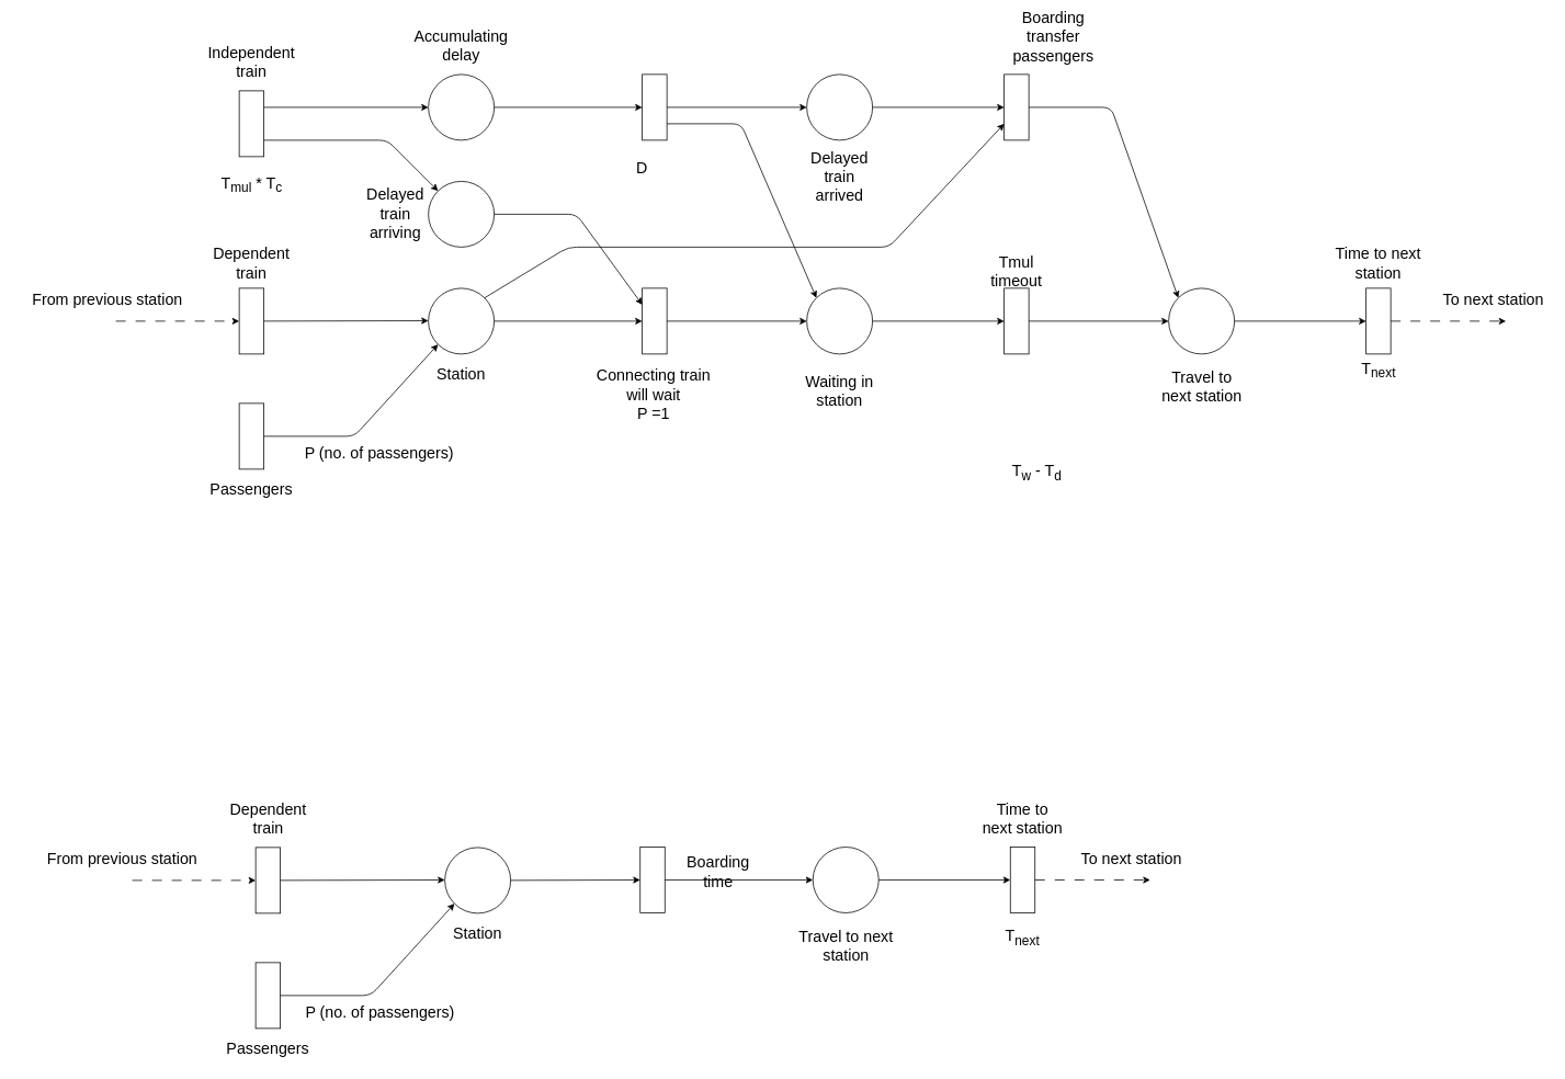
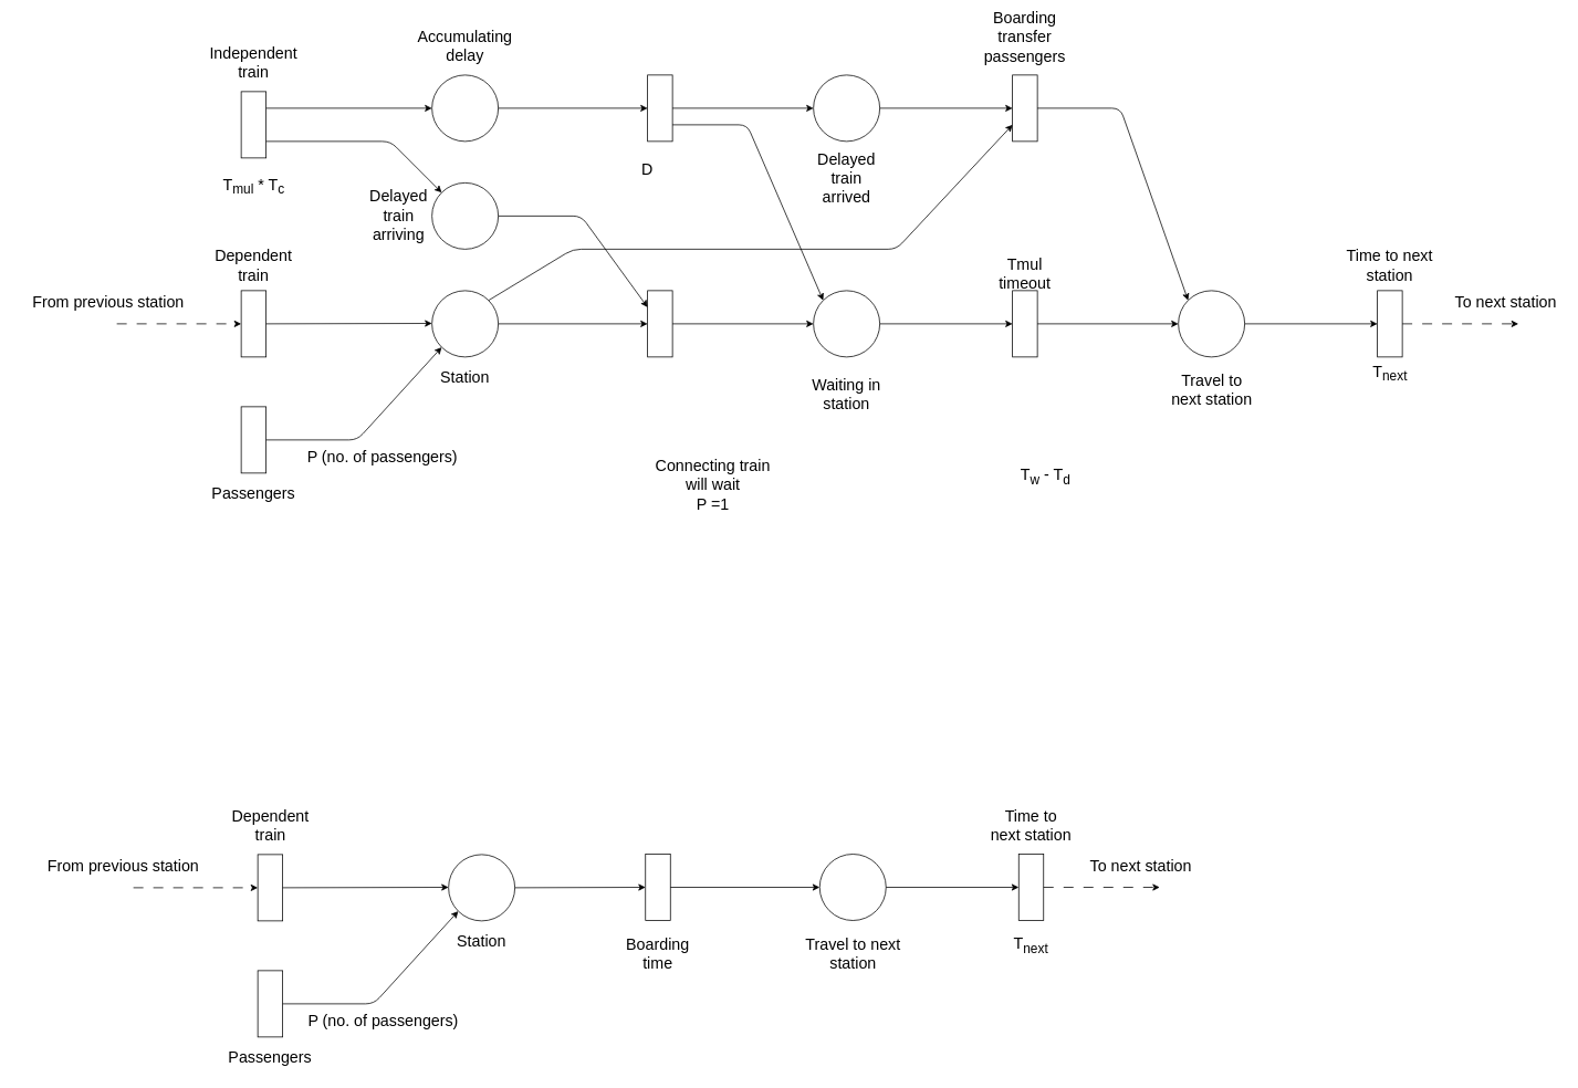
  <mxCell id="0" />
  <mxCell id="1" parent="0" />
  <mxCell id="2" value="" style="ellipse;whiteSpace=wrap;html=1;aspect=fixed;fontSize=19;" vertex="1" parent="1"><mxGeometry x="520" y="90" width="80" height="80" as="geometry" /></mxCell>
  <mxCell id="3" value="" style="ellipse;whiteSpace=wrap;html=1;aspect=fixed;fontSize=19;" vertex="1" parent="1"><mxGeometry x="520" y="220" width="80" height="80" as="geometry" /></mxCell>
  <mxCell id="4" value="" style="ellipse;whiteSpace=wrap;html=1;aspect=fixed;fontSize=19;" vertex="1" parent="1"><mxGeometry x="520" y="350" width="80" height="80" as="geometry" /></mxCell>
  <mxCell id="5" value="" style="rounded=0;whiteSpace=wrap;html=1;fontSize=19;" vertex="1" parent="1"><mxGeometry x="290" y="110" width="30" height="80" as="geometry" /></mxCell>
  <mxCell id="6" value="" style="endArrow=classic;html=1;rounded=1;exitX=1;exitY=0.25;exitDx=0;exitDy=0;entryX=0;entryY=0.5;entryDx=0;entryDy=0;curved=0;fontSize=19;" edge="1" parent="1" source="5" target="2"><mxGeometry width="50" height="50" relative="1" as="geometry"><mxPoint x="470" y="350" as="sourcePoint" /><mxPoint x="520" y="300" as="targetPoint" /></mxGeometry></mxCell>
  <mxCell id="7" value="" style="endArrow=classic;html=1;rounded=1;exitX=1;exitY=0.75;exitDx=0;exitDy=0;entryX=0;entryY=0;entryDx=0;entryDy=0;curved=0;fontSize=19;" edge="1" parent="1" source="5" target="3"><mxGeometry width="50" height="50" relative="1" as="geometry"><mxPoint x="270" y="189" as="sourcePoint" /><mxPoint x="540" y="189" as="targetPoint" /><Array as="points"><mxPoint x="470" y="170" /></Array></mxGeometry></mxCell>
  <mxCell id="8" value="" style="rounded=0;whiteSpace=wrap;html=1;fontSize=19;" vertex="1" parent="1"><mxGeometry x="290" y="350" width="30" height="80" as="geometry" /></mxCell>
  <mxCell id="9" value="" style="endArrow=classic;html=1;rounded=1;exitX=1;exitY=0.5;exitDx=0;exitDy=0;entryX=0;entryY=0.5;entryDx=0;entryDy=0;curved=0;fontSize=19;" edge="1" parent="1" source="8"><mxGeometry width="50" height="50" relative="1" as="geometry"><mxPoint x="250" y="389.5" as="sourcePoint" /><mxPoint x="520" y="389.5" as="targetPoint" /></mxGeometry></mxCell>
  <mxCell id="10" value="" style="rounded=0;whiteSpace=wrap;html=1;fontSize=19;" vertex="1" parent="1"><mxGeometry x="290" y="490" width="30" height="80" as="geometry" /></mxCell>
  <mxCell id="11" value="" style="endArrow=classic;html=1;rounded=1;exitX=1;exitY=0.5;exitDx=0;exitDy=0;entryX=0;entryY=1;entryDx=0;entryDy=0;curved=0;fontSize=19;" edge="1" parent="1" source="10" target="4"><mxGeometry width="50" height="50" relative="1" as="geometry"><mxPoint x="310" y="540" as="sourcePoint" /><mxPoint x="580" y="540" as="targetPoint" /><Array as="points"><mxPoint x="430" y="530" /></Array></mxGeometry></mxCell>
  <mxCell id="12" value="P (no. of passengers)" style="edgeLabel;html=1;align=center;verticalAlign=middle;resizable=0;points=[];fontSize=19;" vertex="1" connectable="0" parent="11"><mxGeometry x="-0.108" relative="1" as="geometry"><mxPoint x="25" y="25" as="offset" /></mxGeometry></mxCell>
  <mxCell id="13" value="" style="rounded=0;whiteSpace=wrap;html=1;fontSize=19;" vertex="1" parent="1"><mxGeometry x="780" y="90" width="30" height="80" as="geometry" /></mxCell>
  <mxCell id="14" value="" style="endArrow=classic;html=1;rounded=1;exitX=1;exitY=0.5;exitDx=0;exitDy=0;entryX=0;entryY=0.5;entryDx=0;entryDy=0;curved=0;fontSize=19;" edge="1" parent="1" source="2" target="13"><mxGeometry width="50" height="50" relative="1" as="geometry"><mxPoint x="610" y="210" as="sourcePoint" /><mxPoint x="880" y="210" as="targetPoint" /></mxGeometry></mxCell>
  <mxCell id="15" value="" style="rounded=0;whiteSpace=wrap;html=1;fontSize=19;" vertex="1" parent="1"><mxGeometry x="780" y="350" width="30" height="80" as="geometry" /></mxCell>
  <mxCell id="16" value="" style="endArrow=classic;html=1;rounded=1;exitX=1;exitY=0.5;exitDx=0;exitDy=0;entryX=0;entryY=0.25;entryDx=0;entryDy=0;curved=0;fontSize=19;" edge="1" parent="1" source="3" target="15"><mxGeometry width="50" height="50" relative="1" as="geometry"><mxPoint x="630" y="260" as="sourcePoint" /><mxPoint x="912" y="322" as="targetPoint" /><Array as="points"><mxPoint x="700" y="260" /></Array></mxGeometry></mxCell>
  <mxCell id="17" value="" style="endArrow=classic;html=1;rounded=1;exitX=1;exitY=0.5;exitDx=0;exitDy=0;entryX=0;entryY=0.5;entryDx=0;entryDy=0;curved=0;fontSize=19;" edge="1" parent="1" source="4" target="15"><mxGeometry width="50" height="50" relative="1" as="geometry"><mxPoint x="600" y="470" as="sourcePoint" /><mxPoint x="870" y="470" as="targetPoint" /></mxGeometry></mxCell>
  <mxCell id="18" value="" style="ellipse;whiteSpace=wrap;html=1;aspect=fixed;fontSize=19;" vertex="1" parent="1"><mxGeometry x="980" y="350" width="80" height="80" as="geometry" /></mxCell>
  <mxCell id="19" value="" style="ellipse;whiteSpace=wrap;html=1;aspect=fixed;fontSize=19;" vertex="1" parent="1"><mxGeometry x="980" y="90" width="80" height="80" as="geometry" /></mxCell>
  <mxCell id="20" value="" style="rounded=0;whiteSpace=wrap;html=1;fontSize=19;" vertex="1" parent="1"><mxGeometry x="1220" y="90" width="30" height="80" as="geometry" /></mxCell>
  <mxCell id="21" value="" style="rounded=0;whiteSpace=wrap;html=1;fontSize=19;" vertex="1" parent="1"><mxGeometry x="1220" y="350" width="30" height="80" as="geometry" /></mxCell>
  <mxCell id="22" value="" style="ellipse;whiteSpace=wrap;html=1;aspect=fixed;fontSize=19;" vertex="1" parent="1"><mxGeometry x="1420" y="350" width="80" height="80" as="geometry" /></mxCell>
  <mxCell id="23" value="" style="rounded=0;whiteSpace=wrap;html=1;fontSize=19;" vertex="1" parent="1"><mxGeometry x="1660" y="350" width="30" height="80" as="geometry" /></mxCell>
  <mxCell id="24" value="" style="endArrow=classic;html=1;rounded=1;exitX=1;exitY=0.5;exitDx=0;exitDy=0;entryX=0;entryY=0.5;entryDx=0;entryDy=0;curved=0;fontSize=19;" edge="1" parent="1" source="13" target="19"><mxGeometry width="50" height="50" relative="1" as="geometry"><mxPoint x="840" y="180" as="sourcePoint" /><mxPoint x="1020" y="180" as="targetPoint" /></mxGeometry></mxCell>
  <mxCell id="25" value="" style="endArrow=classic;html=1;rounded=1;exitX=1;exitY=0.5;exitDx=0;exitDy=0;entryX=0;entryY=0.5;entryDx=0;entryDy=0;curved=0;fontSize=19;" edge="1" parent="1" source="19" target="20"><mxGeometry width="50" height="50" relative="1" as="geometry"><mxPoint x="1070" y="200" as="sourcePoint" /><mxPoint x="1250" y="200" as="targetPoint" /></mxGeometry></mxCell>
  <mxCell id="26" value="" style="endArrow=classic;html=1;rounded=1;exitX=1;exitY=0.75;exitDx=0;exitDy=0;entryX=0;entryY=0;entryDx=0;entryDy=0;curved=0;fontSize=19;" edge="1" parent="1" source="13" target="18"><mxGeometry width="50" height="50" relative="1" as="geometry"><mxPoint x="820" y="190" as="sourcePoint" /><mxPoint x="990" y="190" as="targetPoint" /><Array as="points"><mxPoint x="900" y="150" /></Array></mxGeometry></mxCell>
  <mxCell id="27" value="" style="endArrow=classic;html=1;rounded=1;exitX=1;exitY=0.5;exitDx=0;exitDy=0;entryX=0;entryY=0.5;entryDx=0;entryDy=0;curved=0;fontSize=19;" edge="1" parent="1" source="15" target="18"><mxGeometry width="50" height="50" relative="1" as="geometry"><mxPoint x="820" y="140" as="sourcePoint" /><mxPoint x="990" y="140" as="targetPoint" /></mxGeometry></mxCell>
  <mxCell id="28" value="" style="endArrow=classic;html=1;rounded=1;exitX=1;exitY=0.5;exitDx=0;exitDy=0;entryX=0;entryY=0.5;entryDx=0;entryDy=0;curved=0;fontSize=19;" edge="1" parent="1" source="18" target="21"><mxGeometry width="50" height="50" relative="1" as="geometry"><mxPoint x="1040" y="240" as="sourcePoint" /><mxPoint x="1200" y="240" as="targetPoint" /></mxGeometry></mxCell>
  <mxCell id="29" value="" style="endArrow=classic;html=1;rounded=1;exitX=1;exitY=0.5;exitDx=0;exitDy=0;entryX=0;entryY=0.5;entryDx=0;entryDy=0;curved=0;fontSize=19;" edge="1" parent="1" source="21" target="22"><mxGeometry width="50" height="50" relative="1" as="geometry"><mxPoint x="1080" y="150" as="sourcePoint" /><mxPoint x="1240" y="150" as="targetPoint" /></mxGeometry></mxCell>
  <mxCell id="30" value="" style="endArrow=classic;html=1;rounded=1;exitX=1;exitY=0.5;exitDx=0;exitDy=0;entryX=0;entryY=0;entryDx=0;entryDy=0;curved=0;fontSize=19;" edge="1" parent="1" source="20" target="22"><mxGeometry width="50" height="50" relative="1" as="geometry"><mxPoint x="1330" y="89" as="sourcePoint" /><mxPoint x="1500" y="89" as="targetPoint" /><Array as="points"><mxPoint x="1350" y="130" /></Array></mxGeometry></mxCell>
  <mxCell id="31" value="" style="endArrow=classic;html=1;rounded=1;exitX=1;exitY=0.5;exitDx=0;exitDy=0;entryX=0;entryY=0.5;entryDx=0;entryDy=0;curved=0;fontSize=19;" edge="1" parent="1" source="22" target="23"><mxGeometry width="50" height="50" relative="1" as="geometry"><mxPoint x="1270" y="410" as="sourcePoint" /><mxPoint x="1440" y="410" as="targetPoint" /></mxGeometry></mxCell>
  <mxCell id="32" value="" style="endArrow=classic;html=1;rounded=1;exitX=1;exitY=0;exitDx=0;exitDy=0;entryX=0;entryY=0.75;entryDx=0;entryDy=0;curved=0;fontSize=19;" edge="1" parent="1" source="4" target="20"><mxGeometry width="50" height="50" relative="1" as="geometry"><mxPoint x="640" y="480" as="sourcePoint" /><mxPoint x="820" y="480" as="targetPoint" /><Array as="points"><mxPoint x="690" y="300" /><mxPoint x="1080" y="300" /></Array></mxGeometry></mxCell>
  <mxCell id="33" value="Accumulating delay" style="text;html=1;align=center;verticalAlign=middle;whiteSpace=wrap;rounded=0;fontSize=19;" vertex="1" parent="1"><mxGeometry x="530" y="40" width="60" height="30" as="geometry" /></mxCell>
  <mxCell id="34" value="Independent train" style="text;html=1;align=center;verticalAlign=middle;whiteSpace=wrap;rounded=0;fontSize=19;" vertex="1" parent="1"><mxGeometry x="275" y="60" width="60" height="30" as="geometry" /></mxCell>
  <mxCell id="35" value="T&lt;sub&gt;mul&lt;/sub&gt; * T&lt;sub&gt;c&lt;/sub&gt;" style="text;html=1;align=center;verticalAlign=middle;whiteSpace=wrap;rounded=0;fontSize=19;" vertex="1" parent="1"><mxGeometry x="252.5" y="210" width="105" height="30" as="geometry" /></mxCell>
  <mxCell id="36" value="Delayed train arriving" style="text;html=1;align=center;verticalAlign=middle;whiteSpace=wrap;rounded=0;fontSize=19;" vertex="1" parent="1"><mxGeometry x="450" y="245" width="60" height="30" as="geometry" /></mxCell>
  <mxCell id="37" value="D" style="text;html=1;align=center;verticalAlign=middle;whiteSpace=wrap;rounded=0;fontSize=19;" vertex="1" parent="1"><mxGeometry x="750" y="190" width="60" height="30" as="geometry" /></mxCell>
  <mxCell id="38" value="Station" style="text;html=1;align=center;verticalAlign=middle;whiteSpace=wrap;rounded=0;fontSize=19;" vertex="1" parent="1"><mxGeometry x="530" y="440" width="60" height="30" as="geometry" /></mxCell>
  <mxCell id="39" value="Waiting in station" style="text;html=1;align=center;verticalAlign=middle;whiteSpace=wrap;rounded=0;fontSize=19;" vertex="1" parent="1"><mxGeometry x="975" y="460" width="90" height="30" as="geometry" /></mxCell>
- <mxCell id="40" value="&lt;div&gt;Connecting train will wait&lt;/div&gt;P =1" style="text;html=1;align=center;verticalAlign=middle;whiteSpace=wrap;rounded=0;fontSize=19;" vertex="1" parent="1"><mxGeometry x="720" y="450" width="147.5" height="60" as="geometry" /></mxCell>
+ <mxCell id="40" value="&lt;div&gt;Connecting train will wait&lt;/div&gt;P =1" style="text;html=1;align=center;verticalAlign=middle;whiteSpace=wrap;rounded=0;fontSize=19;" vertex="1" parent="1"><mxGeometry x="785" y="555" width="147.5" height="60" as="geometry" /></mxCell>
  <mxCell id="41" value="Delayed train arrived" style="text;html=1;align=center;verticalAlign=middle;whiteSpace=wrap;rounded=0;fontSize=19;" vertex="1" parent="1"><mxGeometry x="985" y="190" width="70" height="50" as="geometry" /></mxCell>
- <mxCell id="42" value="Boarding transfer passengers" style="text;html=1;align=center;verticalAlign=middle;whiteSpace=wrap;rounded=0;fontSize=19;" vertex="1" parent="1"><mxGeometry x="1225" y="20" width="110" height="50" as="geometry" /></mxCell>
+ <mxCell id="42" value="Boarding transfer passengers" style="text;html=1;align=center;verticalAlign=middle;whiteSpace=wrap;rounded=0;fontSize=19;" vertex="1" parent="1"><mxGeometry x="1180" y="20" width="110" height="50" as="geometry" /></mxCell>
  <mxCell id="43" value="Tmul timeout" style="text;html=1;align=center;verticalAlign=middle;whiteSpace=wrap;rounded=0;fontSize=19;" vertex="1" parent="1"><mxGeometry x="1180" y="310" width="110" height="40" as="geometry" /></mxCell>
  <mxCell id="44" value="T&lt;sub&gt;w&lt;/sub&gt; - T&lt;sub&gt;d&lt;/sub&gt;" style="text;html=1;align=center;verticalAlign=middle;whiteSpace=wrap;rounded=0;fontSize=19;" vertex="1" parent="1"><mxGeometry x="1205" y="555" width="110" height="40" as="geometry" /></mxCell>
  <mxCell id="45" value="Travel to next station" style="text;html=1;align=center;verticalAlign=middle;whiteSpace=wrap;rounded=0;fontSize=19;" vertex="1" parent="1"><mxGeometry x="1403.75" y="450" width="112.5" height="40" as="geometry" /></mxCell>
  <mxCell id="46" value="Time to next station" style="text;html=1;align=center;verticalAlign=middle;whiteSpace=wrap;rounded=0;fontSize=19;" vertex="1" parent="1"><mxGeometry x="1611.25" y="300" width="127.5" height="40" as="geometry" /></mxCell>
  <mxCell id="47" value="T&lt;sub&gt;next&lt;/sub&gt;" style="text;html=1;align=center;verticalAlign=middle;whiteSpace=wrap;rounded=0;fontSize=19;" vertex="1" parent="1"><mxGeometry x="1642.5" y="430" width="65" height="40" as="geometry" /></mxCell>
  <mxCell id="48" value="Dependent train" style="text;html=1;align=center;verticalAlign=middle;whiteSpace=wrap;rounded=0;fontSize=19;" vertex="1" parent="1"><mxGeometry x="275" y="305" width="60" height="30" as="geometry" /></mxCell>
  <mxCell id="49" value="Passengers" style="text;html=1;align=center;verticalAlign=middle;whiteSpace=wrap;rounded=0;fontSize=19;" vertex="1" parent="1"><mxGeometry x="275" y="580" width="60" height="30" as="geometry" /></mxCell>
  <mxCell id="50" value="" style="endArrow=classic;html=1;rounded=0;entryX=0;entryY=0.5;entryDx=0;entryDy=0;dashed=1;dashPattern=12 12;fontSize=19;" edge="1" parent="1" target="8"><mxGeometry width="50" height="50" relative="1" as="geometry"><mxPoint x="140" y="390" as="sourcePoint" /><mxPoint x="275" y="390" as="targetPoint" /></mxGeometry></mxCell>
  <mxCell id="51" value="From previous station" style="text;html=1;align=center;verticalAlign=middle;whiteSpace=wrap;rounded=0;fontSize=19;" vertex="1" parent="1"><mxGeometry x="20" y="350" width="220" height="30" as="geometry" /></mxCell>
  <mxCell id="52" value="" style="endArrow=classic;html=1;rounded=0;dashed=1;dashPattern=12 12;exitX=1;exitY=0.5;exitDx=0;exitDy=0;fontSize=19;" edge="1" parent="1" source="23"><mxGeometry width="50" height="50" relative="1" as="geometry"><mxPoint x="1770" y="390" as="sourcePoint" /><mxPoint x="1830" y="390" as="targetPoint" /></mxGeometry></mxCell>
  <mxCell id="53" value="To next station" style="text;html=1;align=center;verticalAlign=middle;whiteSpace=wrap;rounded=0;fontSize=19;" vertex="1" parent="1"><mxGeometry x="1750" y="350" width="130" height="30" as="geometry" /></mxCell>
  <mxCell id="54" value="" style="ellipse;whiteSpace=wrap;html=1;aspect=fixed;fontSize=19;" vertex="1" parent="1"><mxGeometry x="540" y="1030" width="80" height="80" as="geometry" /></mxCell>
  <mxCell id="55" value="" style="rounded=0;whiteSpace=wrap;html=1;fontSize=19;" vertex="1" parent="1"><mxGeometry x="310" y="1030" width="30" height="80" as="geometry" /></mxCell>
  <mxCell id="56" value="" style="endArrow=classic;html=1;rounded=1;exitX=1;exitY=0.5;exitDx=0;exitDy=0;entryX=0;entryY=0.5;entryDx=0;entryDy=0;curved=0;fontSize=19;" edge="1" parent="1" source="55"><mxGeometry width="50" height="50" relative="1" as="geometry"><mxPoint x="270" y="1069.5" as="sourcePoint" /><mxPoint x="540" y="1069.5" as="targetPoint" /></mxGeometry></mxCell>
  <mxCell id="57" value="" style="rounded=0;whiteSpace=wrap;html=1;fontSize=19;" vertex="1" parent="1"><mxGeometry x="310" y="1170" width="30" height="80" as="geometry" /></mxCell>
  <mxCell id="58" value="" style="endArrow=classic;html=1;rounded=1;exitX=1;exitY=0.5;exitDx=0;exitDy=0;entryX=0;entryY=1;entryDx=0;entryDy=0;curved=0;fontSize=19;" edge="1" parent="1" source="57" target="54"><mxGeometry width="50" height="50" relative="1" as="geometry"><mxPoint x="330" y="1220" as="sourcePoint" /><mxPoint x="600" y="1220" as="targetPoint" /><Array as="points"><mxPoint x="450" y="1210" /></Array></mxGeometry></mxCell>
  <mxCell id="59" value="P (no. of passengers)" style="edgeLabel;html=1;align=center;verticalAlign=middle;resizable=0;points=[];fontSize=19;" vertex="1" connectable="0" parent="58"><mxGeometry x="-0.108" relative="1" as="geometry"><mxPoint x="6" y="25" as="offset" /></mxGeometry></mxCell>
  <mxCell id="60" value="" style="rounded=0;whiteSpace=wrap;html=1;fontSize=19;" vertex="1" parent="1"><mxGeometry x="777.5" y="1029.5" width="30" height="80" as="geometry" /></mxCell>
  <mxCell id="61" value="" style="endArrow=classic;html=1;rounded=1;exitX=1;exitY=0.5;exitDx=0;exitDy=0;entryX=0;entryY=0.5;entryDx=0;entryDy=0;curved=0;fontSize=19;" edge="1" parent="1" source="54" target="60"><mxGeometry width="50" height="50" relative="1" as="geometry"><mxPoint x="620" y="1150" as="sourcePoint" /><mxPoint x="890" y="1150" as="targetPoint" /></mxGeometry></mxCell>
  <mxCell id="62" value="" style="ellipse;whiteSpace=wrap;html=1;aspect=fixed;fontSize=19;" vertex="1" parent="1"><mxGeometry x="987.5" y="1029.5" width="80" height="80" as="geometry" /></mxCell>
  <mxCell id="63" value="" style="rounded=0;whiteSpace=wrap;html=1;fontSize=19;" vertex="1" parent="1"><mxGeometry x="1227.5" y="1029.5" width="30" height="80" as="geometry" /></mxCell>
  <mxCell id="64" value="" style="endArrow=classic;html=1;rounded=1;exitX=1;exitY=0.5;exitDx=0;exitDy=0;entryX=0;entryY=0.5;entryDx=0;entryDy=0;curved=0;fontSize=19;" edge="1" parent="1" source="60" target="62"><mxGeometry width="50" height="50" relative="1" as="geometry"><mxPoint x="840" y="820" as="sourcePoint" /><mxPoint x="1000" y="1070" as="targetPoint" /></mxGeometry></mxCell>
  <mxCell id="65" value="" style="endArrow=classic;html=1;rounded=1;exitX=1;exitY=0.5;exitDx=0;exitDy=0;entryX=0;entryY=0.5;entryDx=0;entryDy=0;curved=0;fontSize=19;" edge="1" parent="1" source="62" target="63"><mxGeometry width="50" height="50" relative="1" as="geometry"><mxPoint x="837.5" y="1089.5" as="sourcePoint" /><mxPoint x="1007.5" y="1089.5" as="targetPoint" /></mxGeometry></mxCell>
  <mxCell id="66" value="Station" style="text;html=1;align=center;verticalAlign=middle;whiteSpace=wrap;rounded=0;fontSize=19;" vertex="1" parent="1"><mxGeometry x="550" y="1120" width="60" height="30" as="geometry" /></mxCell>
- <mxCell id="67" value="Boarding time" style="text;html=1;align=center;verticalAlign=middle;whiteSpace=wrap;rounded=0;fontSize=19;" vertex="1" parent="1"><mxGeometry x="830" y="1029.5" width="85" height="60" as="geometry" /></mxCell>
+ <mxCell id="67" value="Boarding time" style="text;html=1;align=center;verticalAlign=middle;whiteSpace=wrap;rounded=0;fontSize=19;" vertex="1" parent="1"><mxGeometry x="750" y="1119.5" width="85" height="60" as="geometry" /></mxCell>
  <mxCell id="68" value="Travel to next station" style="text;html=1;align=center;verticalAlign=middle;whiteSpace=wrap;rounded=0;fontSize=19;" vertex="1" parent="1"><mxGeometry x="967.5" y="1129.5" width="120" height="40" as="geometry" /></mxCell>
  <mxCell id="69" value="Time to next station" style="text;html=1;align=center;verticalAlign=middle;whiteSpace=wrap;rounded=0;fontSize=19;" vertex="1" parent="1"><mxGeometry x="1190" y="975" width="105" height="40" as="geometry" /></mxCell>
  <mxCell id="70" value="T&lt;sub&gt;next&lt;/sub&gt;" style="text;html=1;align=center;verticalAlign=middle;whiteSpace=wrap;rounded=0;fontSize=19;" vertex="1" parent="1"><mxGeometry x="1210" y="1120" width="65" height="40" as="geometry" /></mxCell>
  <mxCell id="71" value="Dependent train" style="text;html=1;align=center;verticalAlign=middle;whiteSpace=wrap;rounded=0;fontSize=19;" vertex="1" parent="1"><mxGeometry x="287.5" y="980" width="75" height="30" as="geometry" /></mxCell>
  <mxCell id="72" value="Passengers" style="text;html=1;align=center;verticalAlign=middle;whiteSpace=wrap;rounded=0;fontSize=19;" vertex="1" parent="1"><mxGeometry x="295" y="1260" width="60" height="30" as="geometry" /></mxCell>
  <mxCell id="73" value="" style="endArrow=classic;html=1;rounded=0;entryX=0;entryY=0.5;entryDx=0;entryDy=0;dashed=1;dashPattern=12 12;fontSize=19;" edge="1" parent="1" target="55"><mxGeometry width="50" height="50" relative="1" as="geometry"><mxPoint x="160" y="1070" as="sourcePoint" /><mxPoint x="295" y="1070" as="targetPoint" /></mxGeometry></mxCell>
  <mxCell id="74" value="From previous station" style="text;html=1;align=center;verticalAlign=middle;whiteSpace=wrap;rounded=0;fontSize=19;" vertex="1" parent="1"><mxGeometry x="42.5" y="1030" width="210" height="30" as="geometry" /></mxCell>
  <mxCell id="75" value="" style="endArrow=classic;html=1;rounded=0;dashed=1;dashPattern=12 12;exitX=1;exitY=0.5;exitDx=0;exitDy=0;fontSize=19;" edge="1" parent="1" source="63"><mxGeometry width="50" height="50" relative="1" as="geometry"><mxPoint x="1337.5" y="1069.5" as="sourcePoint" /><mxPoint x="1397.5" y="1069.5" as="targetPoint" /></mxGeometry></mxCell>
  <mxCell id="76" value="To next station" style="text;html=1;align=center;verticalAlign=middle;whiteSpace=wrap;rounded=0;fontSize=19;" vertex="1" parent="1"><mxGeometry x="1310" y="1030" width="130" height="30" as="geometry" /></mxCell>
